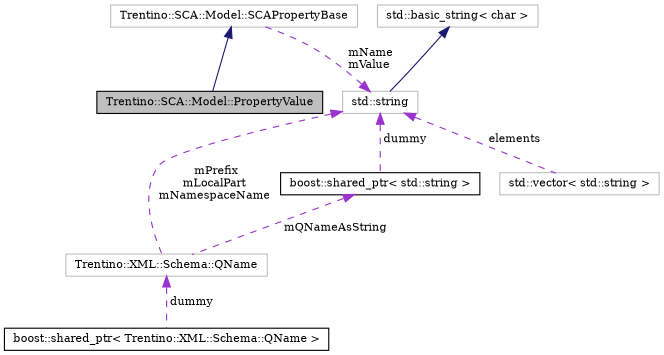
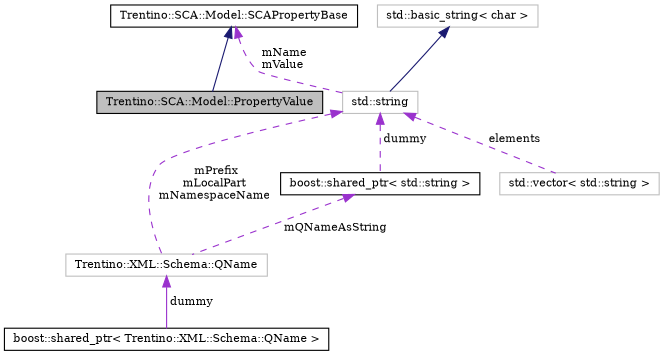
  digraph {
    fontname="DejaVu Serif"
    node [color=black fillcolor=white fontname="DejaVu Serif" fontsize=10 shape=record style=filled]
    edge [color=darkorchid3 dir=back fontname="DejaVu Serif" fontsize=10 labelfontname=Helvetica labelfontsize=10 style=dashed]
    n1 [fillcolor=grey75 fontcolor=black height=0.2 label="Trentino::SCA::Model::PropertyValue" width=0.4]
-   n2 [color=grey75 height=0.2 label="Trentino::SCA::Model::SCAPropertyBase" width=0.4]
+   n2 [height=0.2 label="Trentino::SCA::Model::SCAPropertyBase" width=0.4]
    n3 [color=grey75 height=0.2 label="std::string" width=0.4]
    n4 [color=grey75 height=0.2 label="Trentino::XML::Schema::QName" width=0.4]
    n5 [height=0.2 label="boost::shared_ptr\< std::string \>" width=0.4]
    n6 [color=grey75 height=0.2 label="std::vector\< std::string \>" width=0.4]
    n7 [height=0.2 label="boost::shared_ptr\< Trentino::XML::Schema::QName \>" width=0.4]
    n8 [color=grey75 height=0.2 label="std::basic_string\< char \>" width=0.4]
    n2 -> n1 [color=midnightblue style=solid]
-   n3 -> n2 [label=" mName\nmValue"]
+   n2 -> n3 [label=" mName\nmValue"]
    n3 -> n4 [label=" mPrefix\nmLocalPart\nmNamespaceName"]
    n3 -> n5 [label=" dummy"]
    n3 -> n6 [label=" elements"]
-   n4 -> n7 [label=" dummy"]
+   n4 -> n7 [label=" dummy" style=solid]
    n5 -> n4 [label=" mQNameAsString"]
    n8 -> n3 [color=midnightblue style=solid]
  }
